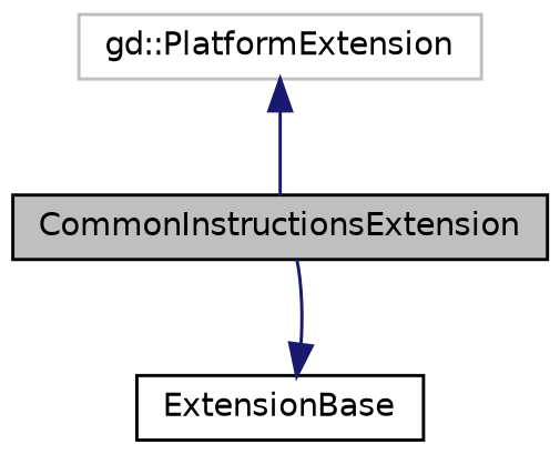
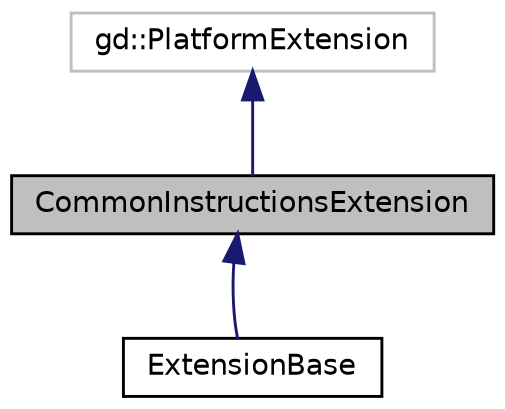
  digraph {
    node [color=black fillcolor=white fontname=Helvetica fontsize=10 shape=record style=filled]
    edge [color=midnightblue dir=back fontname=Helvetica fontsize=10 labelfontname=Helvetica labelfontsize=10 style=solid]
    n1 [fillcolor=grey75 fontcolor=black height=0.2 label=CommonInstructionsExtension width=0.4]
    n2 [height=0.2 label=ExtensionBase width=0.4]
    n3 [color=grey75 height=0.2 label="gd::PlatformExtension" width=0.4]
-   n2 -> n1
+   n1 -> n2
    n3 -> n1
  }
